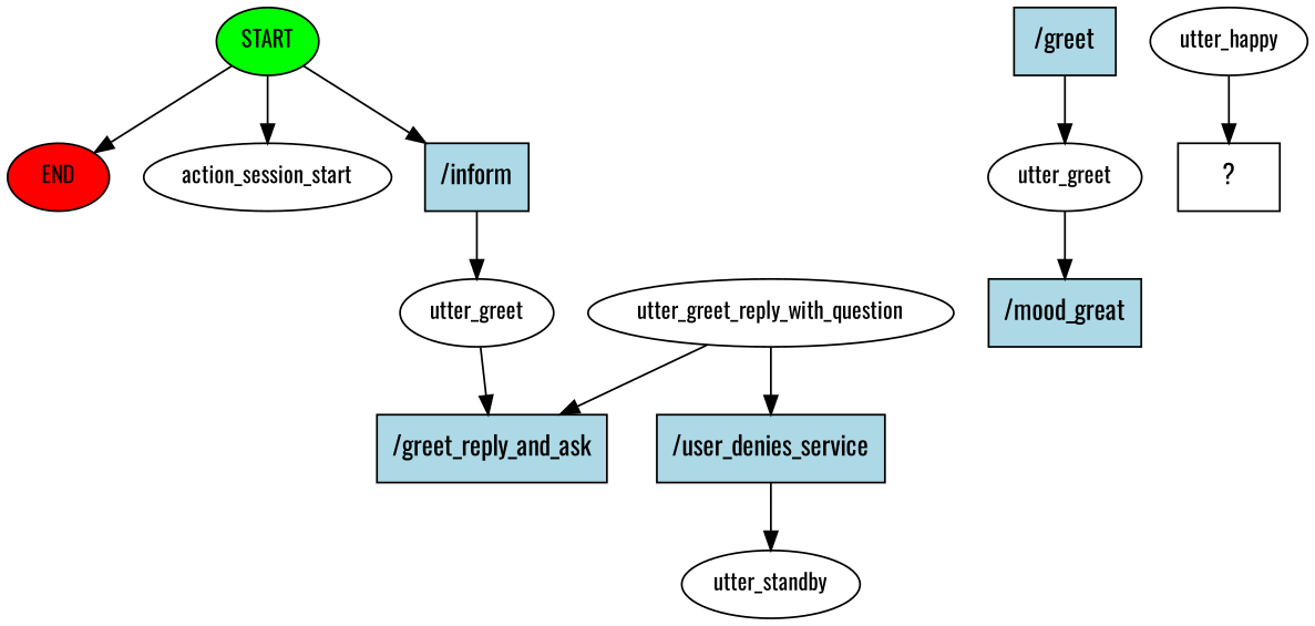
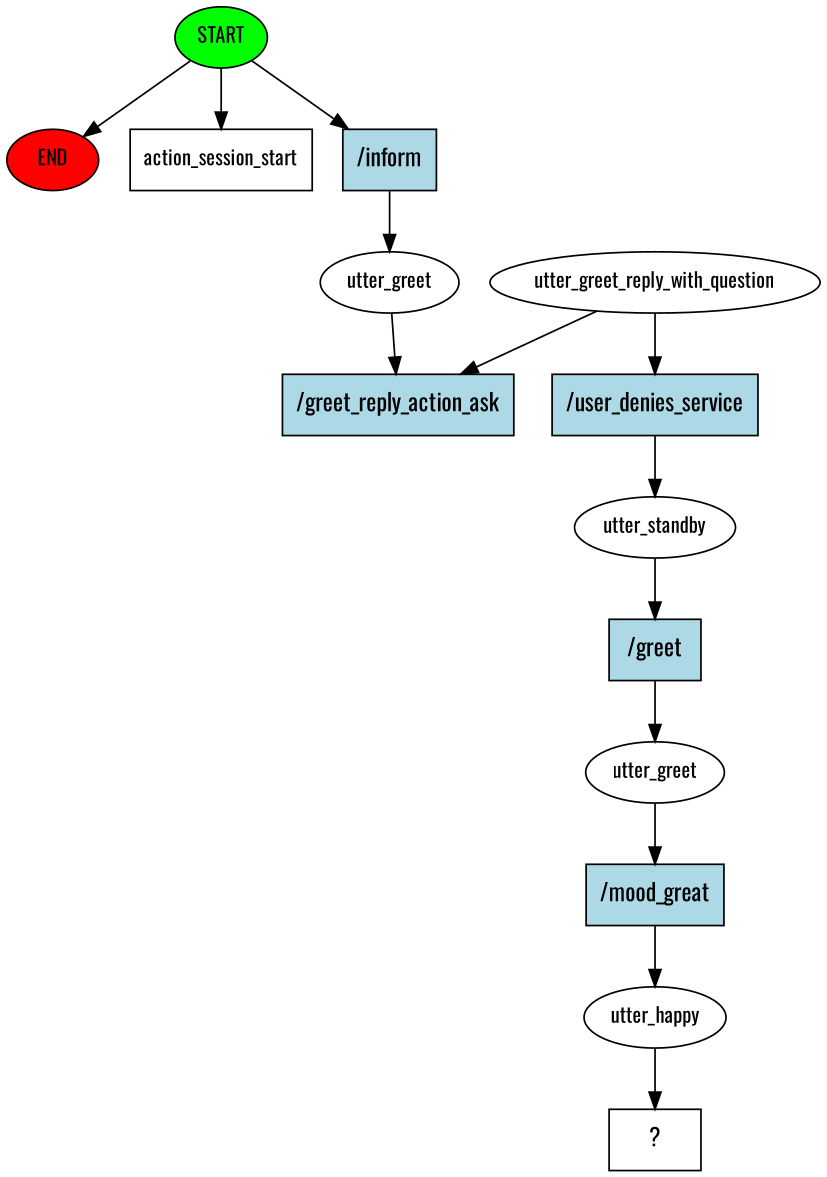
  digraph {
    fontname=Oswald
    node [fontname=Oswald fontsize=12]
    edge [fontname=Oswald]
    n1 [fillcolor=green label=START style=filled]
    n2 [fillcolor=red label=END style=filled]
-   n3 [label=action_session_start]
+   n3 [label=action_session_start shape=box]
    n4 [fillcolor=lightblue label="/inform" shape=rect style=filled fontsize=""]
    n5 [label=utter_greet]
-   n6 [fillcolor=lightblue label="/greet_reply_and_ask" shape=rect style=filled fontsize=""]
+   n6 [fillcolor=lightblue label="/greet_reply_action_ask" shape=rect style=filled fontsize=""]
    n7 [label=utter_greet_reply_with_question]
    n8 [fillcolor=lightblue label="/user_denies_service" shape=rect style=filled fontsize=""]
    n9 [label=utter_standby]
    n10 [fillcolor=lightblue label="/greet" shape=rect style=filled fontsize=""]
    n11 [label=utter_greet]
    n12 [fillcolor=lightblue label="/mood_great" shape=rect style=filled fontsize=""]
    n13 [label=utter_happy]
    n14 [label="  ?  " shape=rect fontsize=""]
    n1 -> n2
    n1 -> n3
    n1 -> n4
    n4 -> n5
    n5 -> n6
    n7 -> n6
    n7 -> n8
    n8 -> n9
+   n9 -> n10
    n10 -> n11
    n11 -> n12
+   n12 -> n13
    n13 -> n14
  }
